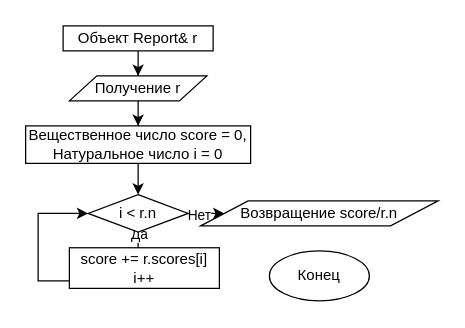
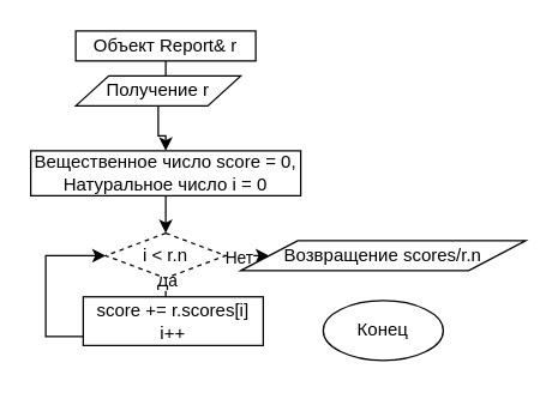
  <mxCell id="0" />
  <mxCell id="1" parent="0" />
  <mxCell id="2" style="edgeStyle=orthogonalEdgeStyle;rounded=0;orthogonalLoop=1;jettySize=auto;html=1;entryX=0.5;entryY=0;entryDx=0;entryDy=0;" edge="1" parent="1" source="3" target="5"><mxGeometry relative="1" as="geometry" /></mxCell>
  <mxCell id="3" value="Объект Report&amp;amp; r" style="rounded=0;whiteSpace=wrap;html=1;" vertex="1" parent="1"><mxGeometry x="50" y="20" width="120" height="20" as="geometry" /></mxCell>
  <mxCell id="4" style="edgeStyle=orthogonalEdgeStyle;rounded=0;orthogonalLoop=1;jettySize=auto;html=1;" edge="1" parent="1" source="5" target="15"><mxGeometry relative="1" as="geometry" /></mxCell>
- <mxCell id="5" value="Получение r" style="shape=parallelogram;perimeter=parallelogramPerimeter;whiteSpace=wrap;html=1;" vertex="1" parent="1"><mxGeometry x="55" y="60" width="110" height="20" as="geometry" /></mxCell>
+ <mxCell id="5" value="Получение r" style="shape=parallelogram;perimeter=parallelogramPerimeter;whiteSpace=wrap;html=1;" vertex="1" parent="1"><mxGeometry x="50" y="50" width="110" height="20" as="geometry" /></mxCell>
  <mxCell id="6" value="Конец" style="ellipse;whiteSpace=wrap;html=1;" vertex="1" parent="1"><mxGeometry x="215" y="200" width="80" height="40" as="geometry" /></mxCell>
  <mxCell id="7" style="edgeStyle=orthogonalEdgeStyle;rounded=0;orthogonalLoop=1;jettySize=auto;html=1;entryX=0.5;entryY=0;entryDx=0;entryDy=0;" edge="1" parent="1" source="11" target="13"><mxGeometry relative="1" as="geometry" /></mxCell>
  <mxCell id="8" value="Да" style="edgeLabel;html=1;align=center;verticalAlign=middle;resizable=0;points=[];" vertex="1" connectable="0" parent="7"><mxGeometry x="-0.908" relative="1" as="geometry"><mxPoint as="offset" /></mxGeometry></mxCell>
  <mxCell id="9" style="edgeStyle=orthogonalEdgeStyle;rounded=0;orthogonalLoop=1;jettySize=auto;html=1;" edge="1" parent="1" source="11" target="16"><mxGeometry relative="1" as="geometry" /></mxCell>
  <mxCell id="10" value="Нет" style="edgeLabel;html=1;align=center;verticalAlign=middle;resizable=0;points=[];" vertex="1" connectable="0" parent="9"><mxGeometry x="-0.821" y="-1" relative="1" as="geometry"><mxPoint as="offset" /></mxGeometry></mxCell>
- <mxCell id="11" value="i &amp;lt; r.n" style="rhombus;whiteSpace=wrap;html=1;" vertex="1" parent="1"><mxGeometry x="70" y="155" width="80" height="30" as="geometry" /></mxCell>
+ <mxCell id="11" value="i &amp;lt; r.n" style="rhombus;whiteSpace=wrap;html=1;dashed=1;" vertex="1" parent="1"><mxGeometry x="70" y="155" width="80" height="30" as="geometry" /></mxCell>
  <mxCell id="12" style="edgeStyle=orthogonalEdgeStyle;rounded=0;orthogonalLoop=1;jettySize=auto;html=1;entryX=0;entryY=0.5;entryDx=0;entryDy=0;" edge="1" parent="1" source="13" target="11"><mxGeometry relative="1" as="geometry"><Array as="points"><mxPoint x="30" y="224" /><mxPoint x="30" y="170" /></Array></mxGeometry></mxCell>
  <mxCell id="13" value="&lt;div&gt;score += r.scores[i]&lt;/div&gt;&lt;div&gt;&lt;span&gt;i++&lt;/span&gt;&lt;/div&gt;" style="rounded=0;whiteSpace=wrap;html=1;" vertex="1" parent="1"><mxGeometry x="55" y="197.5" width="120" height="32.5" as="geometry" /></mxCell>
  <mxCell id="14" style="edgeStyle=orthogonalEdgeStyle;rounded=0;orthogonalLoop=1;jettySize=auto;html=1;" edge="1" parent="1" source="15" target="11"><mxGeometry relative="1" as="geometry" /></mxCell>
  <mxCell id="15" value="Вещественное число&amp;nbsp;score = 0,&lt;br&gt;Натуральное число i = 0" style="rounded=0;whiteSpace=wrap;html=1;" vertex="1" parent="1"><mxGeometry x="20" y="100" width="180" height="30" as="geometry" /></mxCell>
- <mxCell id="16" value="Возвращение&amp;nbsp;score/r.n" style="shape=parallelogram;perimeter=parallelogramPerimeter;whiteSpace=wrap;html=1;" vertex="1" parent="1"><mxGeometry x="160" y="160" width="190" height="20" as="geometry" /></mxCell>
+ <mxCell id="16" value="Возвращение&amp;nbsp;scores/r.n" style="shape=parallelogram;perimeter=parallelogramPerimeter;whiteSpace=wrap;html=1;" vertex="1" parent="1"><mxGeometry x="160" y="160" width="190" height="20" as="geometry" /></mxCell>
